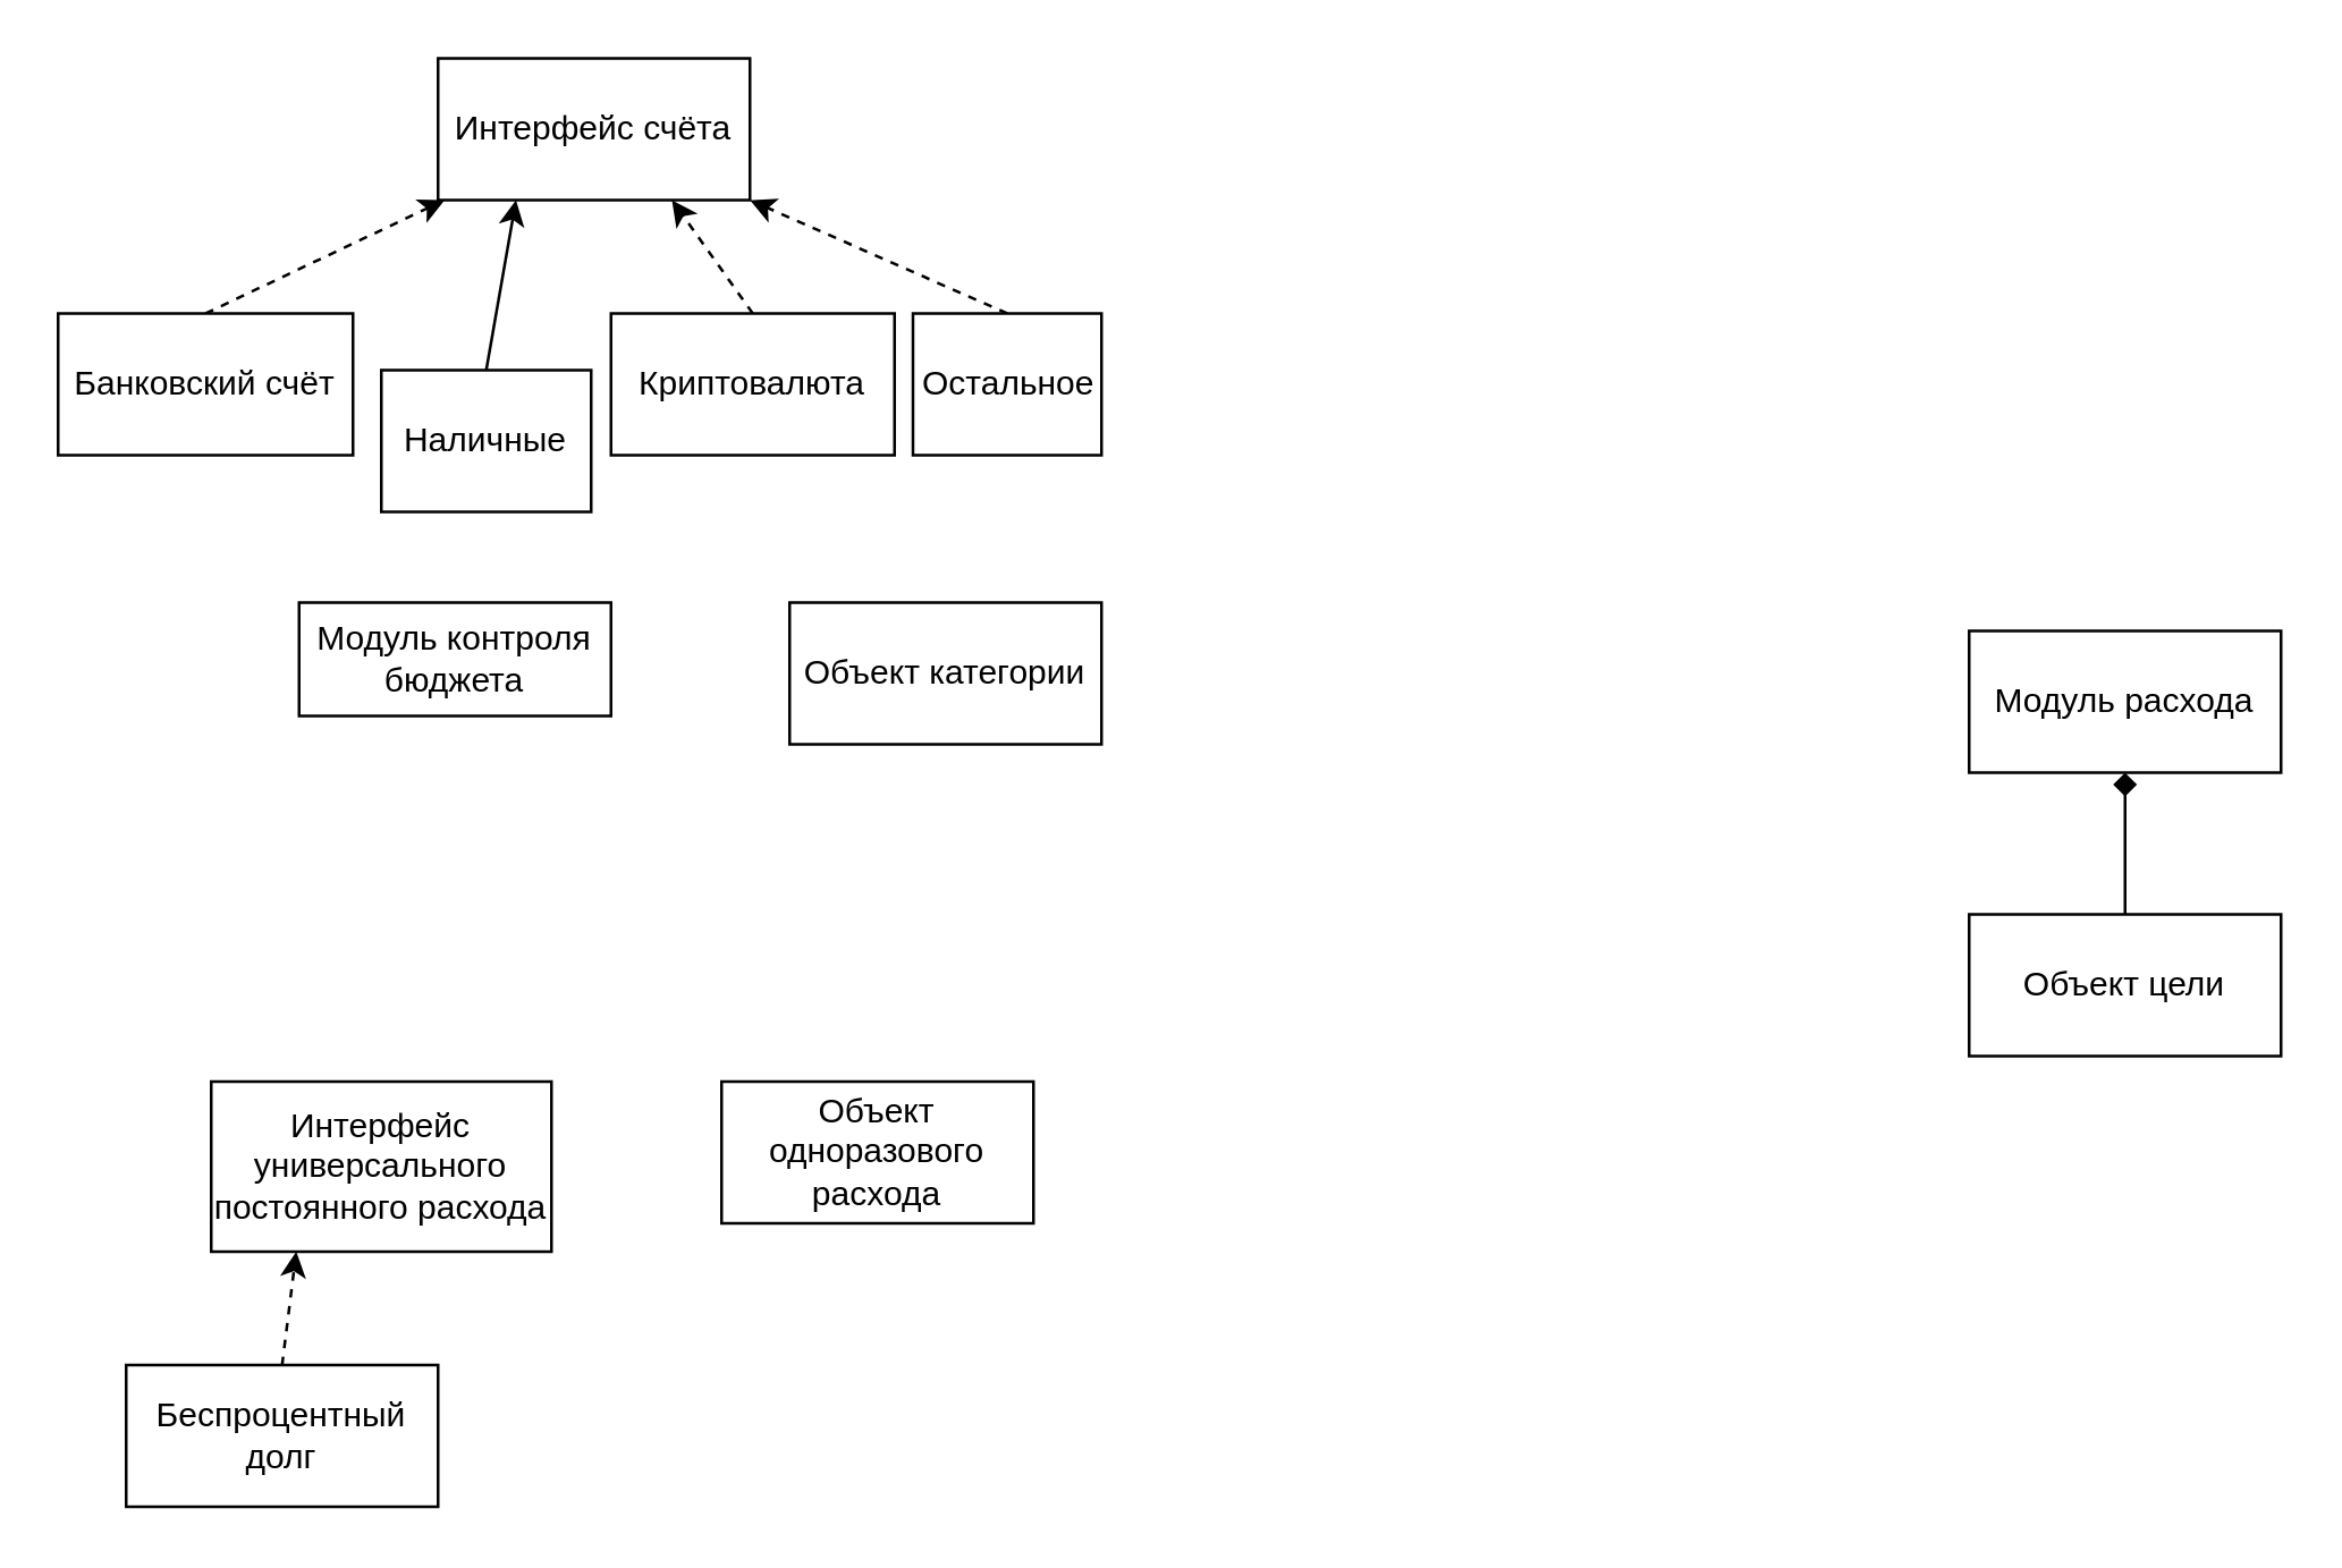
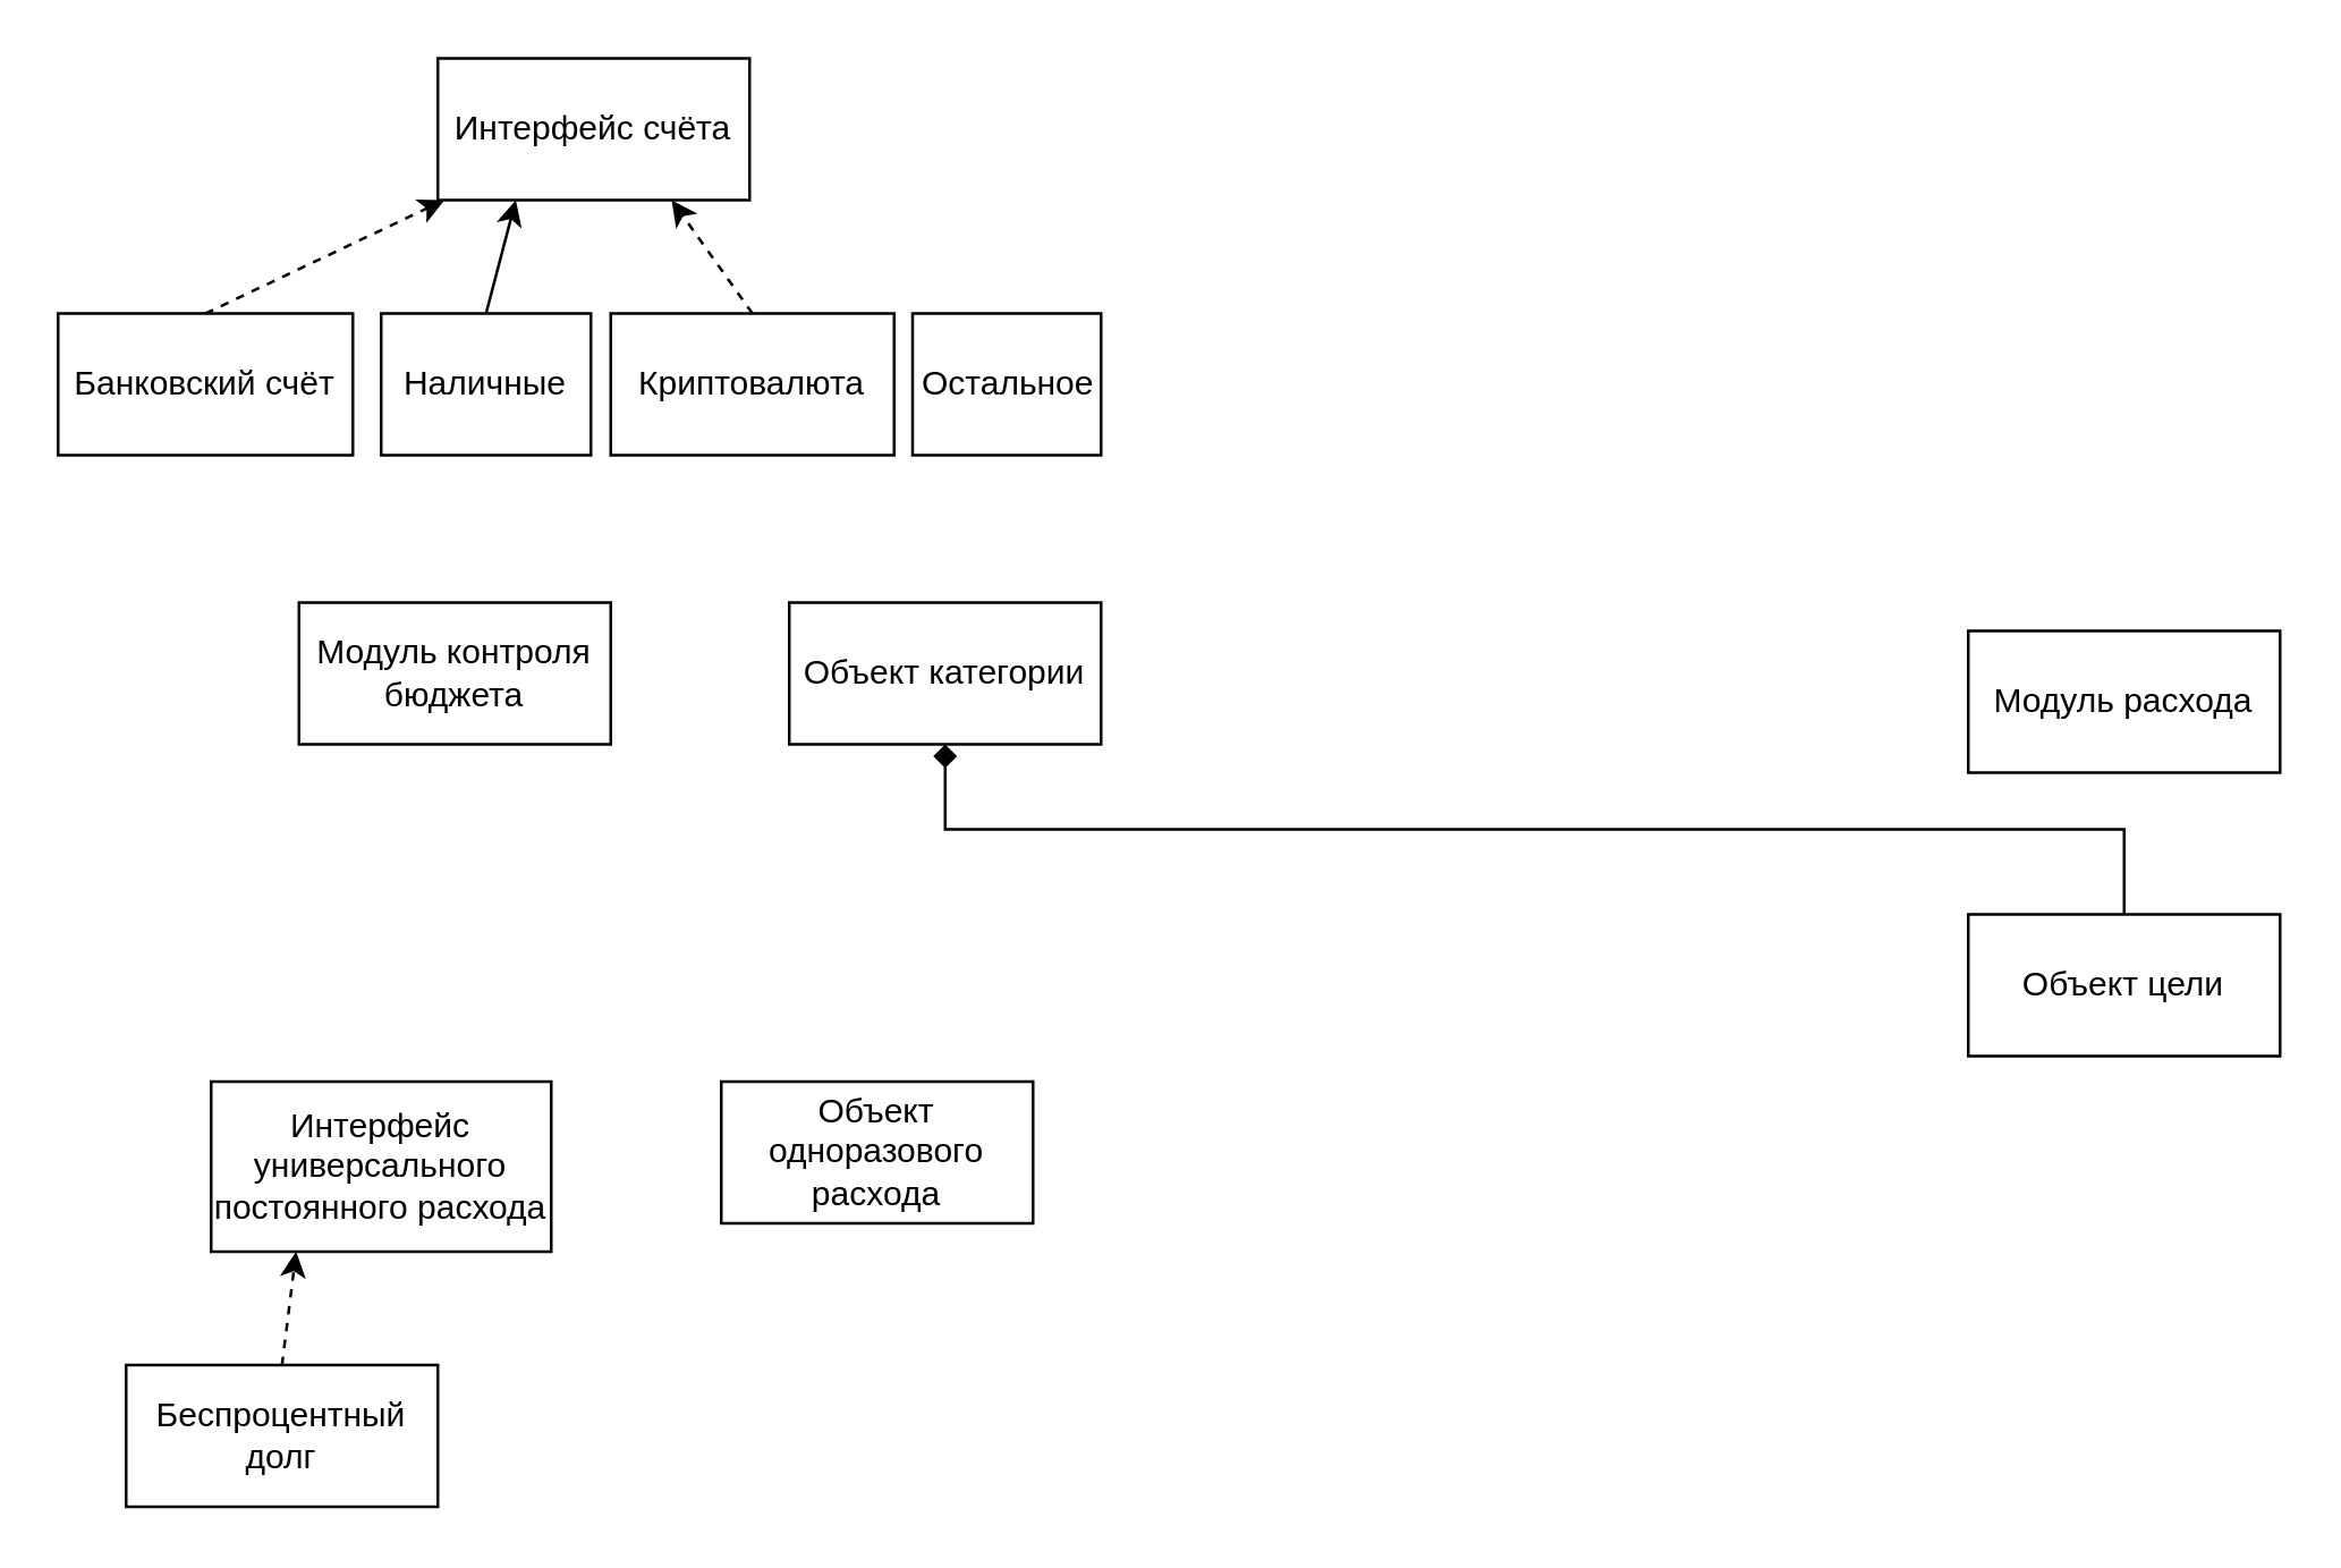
  <mxCell id="0" />
  <mxCell id="1" parent="0" />
  <mxCell id="2" value="Модуль расхода" style="html=1;whiteSpace=wrap;" vertex="1" parent="1"><mxGeometry x="694" y="222" width="110" height="50" as="geometry" /></mxCell>
- <mxCell id="3" style="edgeStyle=orthogonalEdgeStyle;rounded=0;orthogonalLoop=1;jettySize=auto;html=1;exitX=0.5;exitY=0;exitDx=0;exitDy=0;entryX=0.5;entryY=1;entryDx=0;entryDy=0;endArrow=diamond;endFill=1;" edge="1" parent="1" source="4" target="2"><mxGeometry relative="1" as="geometry" /></mxCell>
+ <mxCell id="3" style="edgeStyle=orthogonalEdgeStyle;rounded=0;orthogonalLoop=1;jettySize=auto;html=1;exitX=0.5;exitY=0;exitDx=0;exitDy=0;endArrow=diamond;endFill=1;" edge="1" parent="1" source="4" target="19"><mxGeometry relative="1" as="geometry" /></mxCell>
  <mxCell id="4" value="Объект цели" style="html=1;whiteSpace=wrap;" vertex="1" parent="1"><mxGeometry x="694" y="322" width="110" height="50" as="geometry" /></mxCell>
- <mxCell id="5" value="Модуль контроля бюджета" style="html=1;whiteSpace=wrap;" vertex="1" parent="1"><mxGeometry x="105" y="212" width="110" height="40" as="geometry" /></mxCell>
+ <mxCell id="5" value="Модуль контроля бюджета" style="html=1;whiteSpace=wrap;" vertex="1" parent="1"><mxGeometry x="105" y="212" width="110" height="50" as="geometry" /></mxCell>
  <mxCell id="6" value="Интерфейс универсального постоянного расхода" style="html=1;whiteSpace=wrap;" vertex="1" parent="1"><mxGeometry x="74" y="381" width="120" height="60" as="geometry" /></mxCell>
  <mxCell id="7" style="rounded=0;orthogonalLoop=1;jettySize=auto;html=1;exitX=0.5;exitY=0;exitDx=0;exitDy=0;strokeColor=default;dashed=1;entryX=0.25;entryY=1;entryDx=0;entryDy=0;" edge="1" parent="1" source="8" target="6"><mxGeometry relative="1" as="geometry" /></mxCell>
  <mxCell id="8" value="Беспроцентный долг" style="html=1;whiteSpace=wrap;" vertex="1" parent="1"><mxGeometry x="44" y="481" width="110" height="50" as="geometry" /></mxCell>
  <mxCell id="9" value="Объект одноразового расхода" style="html=1;whiteSpace=wrap;" vertex="1" parent="1"><mxGeometry x="254" y="381" width="110" height="50" as="geometry" /></mxCell>
  <mxCell id="10" value="Интерфейс счёта" style="html=1;whiteSpace=wrap;" vertex="1" parent="1"><mxGeometry x="154" y="20" width="110" height="50" as="geometry" /></mxCell>
  <mxCell id="11" style="rounded=0;orthogonalLoop=1;jettySize=auto;html=1;exitX=0.5;exitY=0;exitDx=0;exitDy=0;dashed=1;" edge="1" parent="1" source="12" target="10"><mxGeometry relative="1" as="geometry" /></mxCell>
  <mxCell id="12" value="Банковский счёт" style="html=1;whiteSpace=wrap;" vertex="1" parent="1"><mxGeometry x="20" y="110" width="104" height="50" as="geometry" /></mxCell>
  <mxCell id="13" style="rounded=0;orthogonalLoop=1;jettySize=auto;html=1;exitX=0.5;exitY=0;exitDx=0;exitDy=0;entryX=0.25;entryY=1;entryDx=0;entryDy=0;dashed=0;" edge="1" parent="1" source="14" target="10"><mxGeometry relative="1" as="geometry" /></mxCell>
- <mxCell id="14" value="Наличные" style="html=1;whiteSpace=wrap;" vertex="1" parent="1"><mxGeometry x="134" y="130" width="74" height="50" as="geometry" /></mxCell>
+ <mxCell id="14" value="Наличные" style="html=1;whiteSpace=wrap;" vertex="1" parent="1"><mxGeometry x="134" y="110" width="74" height="50" as="geometry" /></mxCell>
  <mxCell id="15" style="rounded=0;orthogonalLoop=1;jettySize=auto;html=1;exitX=0.5;exitY=0;exitDx=0;exitDy=0;entryX=0.75;entryY=1;entryDx=0;entryDy=0;dashed=1;" edge="1" parent="1" source="16" target="10"><mxGeometry relative="1" as="geometry" /></mxCell>
  <mxCell id="16" value="Криптовалюта" style="html=1;whiteSpace=wrap;" vertex="1" parent="1"><mxGeometry x="215" y="110" width="100" height="50" as="geometry" /></mxCell>
- <mxCell id="17" style="rounded=0;orthogonalLoop=1;jettySize=auto;html=1;exitX=0.5;exitY=0;exitDx=0;exitDy=0;entryX=1;entryY=1;entryDx=0;entryDy=0;dashed=1;" edge="1" parent="1" source="18" target="10"><mxGeometry relative="1" as="geometry" /></mxCell>
  <mxCell id="18" value="Остальное" style="html=1;whiteSpace=wrap;" vertex="1" parent="1"><mxGeometry x="321.5" y="110" width="66.5" height="50" as="geometry" /></mxCell>
  <mxCell id="19" value="Объект категории" style="html=1;whiteSpace=wrap;" vertex="1" parent="1"><mxGeometry x="278" y="212" width="110" height="50" as="geometry" /></mxCell>
